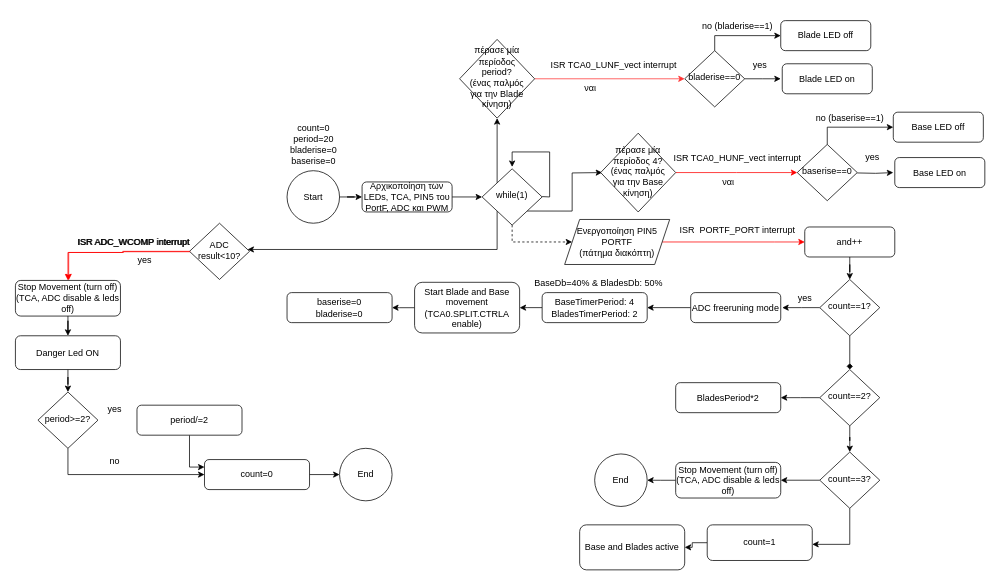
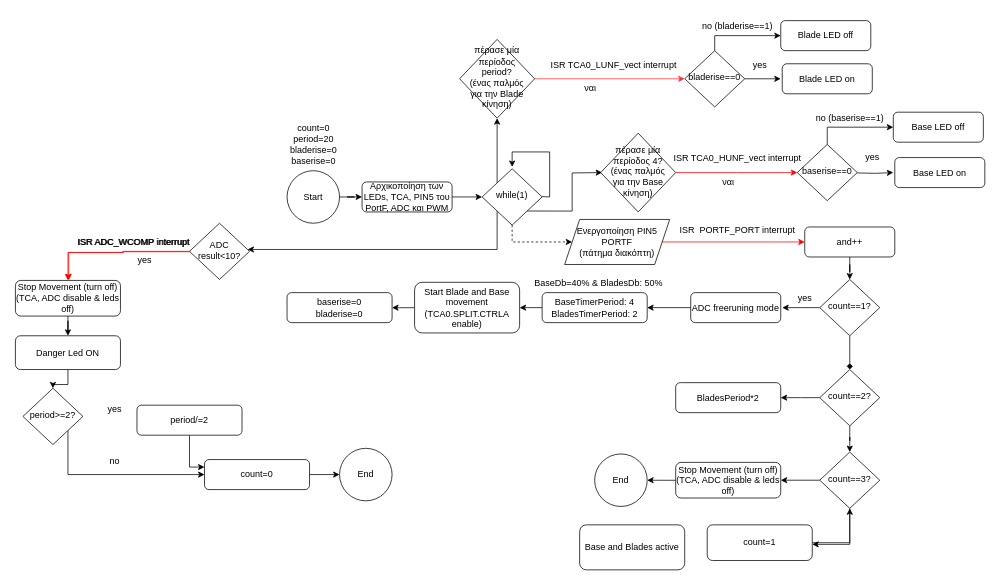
  <mxCell id="0" />
  <mxCell id="1" parent="0" />
  <mxCell id="2" style="edgeStyle=orthogonalEdgeStyle;rounded=0;orthogonalLoop=1;jettySize=auto;html=1;exitX=1;exitY=0.5;exitDx=0;exitDy=0;" edge="1" parent="1" source="3" target="9"><mxGeometry relative="1" as="geometry"><mxPoint x="702" y="262" as="targetPoint" /></mxGeometry></mxCell>
  <mxCell id="3" value="Αρχικοποίηση των LEDs, TCA, PIN5 του PortF, ADC και PWM" style="rounded=1;whiteSpace=wrap;html=1;fontSize=12;glass=0;strokeWidth=1;shadow=0;" vertex="1" parent="1"><mxGeometry x="482" y="242" width="120" height="40" as="geometry" /></mxCell>
  <mxCell id="4" style="edgeStyle=orthogonalEdgeStyle;rounded=0;orthogonalLoop=1;jettySize=auto;html=1;entryX=0;entryY=0.5;entryDx=0;entryDy=0;" edge="1" parent="1" source="5" target="3"><mxGeometry relative="1" as="geometry" /></mxCell>
  <mxCell id="5" value="Start" style="ellipse;whiteSpace=wrap;html=1;" vertex="1" parent="1"><mxGeometry x="382" y="227" width="70" height="70" as="geometry" /></mxCell>
  <mxCell id="6" style="edgeStyle=orthogonalEdgeStyle;rounded=0;orthogonalLoop=1;jettySize=auto;html=1;exitX=0;exitY=0;exitDx=0;exitDy=0;" edge="1" parent="1" source="9" target="43"><mxGeometry relative="1" as="geometry" /></mxCell>
  <mxCell id="7" style="edgeStyle=orthogonalEdgeStyle;rounded=0;orthogonalLoop=1;jettySize=auto;html=1;exitX=1;exitY=1;exitDx=0;exitDy=0;" edge="1" parent="1" source="9"><mxGeometry relative="1" as="geometry"><mxPoint x="802" y="229.5" as="targetPoint" /></mxGeometry></mxCell>
  <mxCell id="8" style="edgeStyle=orthogonalEdgeStyle;rounded=0;orthogonalLoop=1;jettySize=auto;html=1;exitX=0;exitY=1;exitDx=0;exitDy=0;" edge="1" parent="1" source="9" target="50"><mxGeometry relative="1" as="geometry"><Array as="points"><mxPoint x="662" y="332" /></Array></mxGeometry></mxCell>
  <mxCell id="9" value="while(1)" style="rhombus;whiteSpace=wrap;html=1;shadow=0;fontFamily=Helvetica;fontSize=12;align=center;strokeWidth=1;spacing=6;spacingTop=-4;" vertex="1" parent="1"><mxGeometry x="642" y="224.5" width="80" height="75" as="geometry" /></mxCell>
  <mxCell id="10" value="" style="endArrow=classic;html=1;rounded=0;" edge="1" parent="1"><mxGeometry width="50" height="50" relative="1" as="geometry"><mxPoint x="722" y="261.5" as="sourcePoint" /><mxPoint x="682" y="222" as="targetPoint" /><Array as="points"><mxPoint x="732" y="262" /><mxPoint x="732" y="202" /><mxPoint x="682" y="202" /></Array></mxGeometry></mxCell>
  <mxCell id="11" value="" style="endArrow=classic;html=1;rounded=0;dashed=1;" edge="1" parent="1"><mxGeometry width="50" height="50" relative="1" as="geometry"><mxPoint x="682" y="299.5" as="sourcePoint" /><mxPoint x="762" y="322" as="targetPoint" /><Array as="points"><mxPoint x="682" y="322" /></Array></mxGeometry></mxCell>
  <mxCell id="12" style="edgeStyle=orthogonalEdgeStyle;rounded=0;orthogonalLoop=1;jettySize=auto;html=1;strokeColor=#FF0000;" edge="1" parent="1" source="13"><mxGeometry relative="1" as="geometry"><mxPoint x="1072" y="322" as="targetPoint" /><Array as="points"><mxPoint x="1032" y="322" /><mxPoint x="1032" y="322" /></Array></mxGeometry></mxCell>
  <mxCell id="13" value="&lt;div&gt;Ενεργοποίηση PIN5 PORTF&lt;br&gt;&lt;/div&gt;&lt;div&gt;(πάτημα διακόπτη)&lt;br&gt;&lt;/div&gt;" style="shape=parallelogram;perimeter=parallelogramPerimeter;whiteSpace=wrap;html=1;fixedSize=1;" vertex="1" parent="1"><mxGeometry x="752" y="292" width="140" height="60" as="geometry" /></mxCell>
  <mxCell id="14" value="ISR&amp;nbsp; PORTF_PORT interrupt" style="text;html=1;align=center;verticalAlign=middle;resizable=0;points=[];autosize=1;strokeColor=none;fillColor=none;" vertex="1" parent="1"><mxGeometry x="892" y="292" width="180" height="30" as="geometry" /></mxCell>
  <mxCell id="15" value="" style="edgeStyle=orthogonalEdgeStyle;rounded=0;orthogonalLoop=1;jettySize=auto;html=1;" edge="1" parent="1" source="16" target="19"><mxGeometry relative="1" as="geometry" /></mxCell>
  <mxCell id="16" value="and++" style="rounded=1;whiteSpace=wrap;html=1;fontSize=12;glass=0;strokeWidth=1;shadow=0;" vertex="1" parent="1"><mxGeometry x="1072" y="302" width="120" height="40" as="geometry" /></mxCell>
  <mxCell id="17" style="edgeStyle=orthogonalEdgeStyle;rounded=0;orthogonalLoop=1;jettySize=auto;html=1;" edge="1" parent="1" source="19"><mxGeometry relative="1" as="geometry"><mxPoint x="1042" y="409.5" as="targetPoint" /></mxGeometry></mxCell>
  <mxCell id="18" value="" style="edgeStyle=orthogonalEdgeStyle;rounded=0;orthogonalLoop=1;jettySize=auto;html=1;endArrow=diamond;" edge="1" parent="1" source="19" target="23"><mxGeometry relative="1" as="geometry" /></mxCell>
  <mxCell id="19" value="count==1?" style="rhombus;whiteSpace=wrap;html=1;shadow=0;fontFamily=Helvetica;fontSize=12;align=center;strokeWidth=1;spacing=6;spacingTop=-4;" vertex="1" parent="1"><mxGeometry x="1092" y="372" width="80" height="75" as="geometry" /></mxCell>
  <mxCell id="20" value="yes" style="text;html=1;align=center;verticalAlign=middle;resizable=0;points=[];autosize=1;strokeColor=none;fillColor=none;" vertex="1" parent="1"><mxGeometry x="1052" y="382" width="40" height="30" as="geometry" /></mxCell>
  <mxCell id="21" value="" style="edgeStyle=orthogonalEdgeStyle;rounded=0;orthogonalLoop=1;jettySize=auto;html=1;" edge="1" parent="1" source="23" target="26"><mxGeometry relative="1" as="geometry" /></mxCell>
  <mxCell id="22" style="edgeStyle=orthogonalEdgeStyle;rounded=0;orthogonalLoop=1;jettySize=auto;html=1;" edge="1" parent="1" source="23"><mxGeometry relative="1" as="geometry"><mxPoint x="1040" y="529.5" as="targetPoint" /></mxGeometry></mxCell>
  <mxCell id="23" value="count==2?" style="rhombus;whiteSpace=wrap;html=1;shadow=0;fontFamily=Helvetica;fontSize=12;align=center;strokeWidth=1;spacing=6;spacingTop=-4;" vertex="1" parent="1"><mxGeometry x="1092" y="492" width="80" height="75" as="geometry" /></mxCell>
  <mxCell id="24" style="edgeStyle=orthogonalEdgeStyle;rounded=0;orthogonalLoop=1;jettySize=auto;html=1;entryX=1;entryY=0.5;entryDx=0;entryDy=0;" edge="1" parent="1" source="26" target="35"><mxGeometry relative="1" as="geometry"><mxPoint x="992" y="669.5" as="targetPoint" /></mxGeometry></mxCell>
  <mxCell id="25" style="edgeStyle=orthogonalEdgeStyle;rounded=0;orthogonalLoop=1;jettySize=auto;html=1;" edge="1" parent="1" source="26"><mxGeometry relative="1" as="geometry"><mxPoint x="1082" y="725" as="targetPoint" /><Array as="points"><mxPoint x="1132" y="725" /><mxPoint x="1103" y="725" /></Array></mxGeometry></mxCell>
  <mxCell id="26" value="count==3?" style="rhombus;whiteSpace=wrap;html=1;shadow=0;fontFamily=Helvetica;fontSize=12;align=center;strokeWidth=1;spacing=6;spacingTop=-4;" vertex="1" parent="1"><mxGeometry x="1092" y="602" width="80" height="75" as="geometry" /></mxCell>
  <mxCell id="27" style="edgeStyle=orthogonalEdgeStyle;rounded=0;orthogonalLoop=1;jettySize=auto;html=1;" edge="1" parent="1" source="28" target="30"><mxGeometry relative="1" as="geometry" /></mxCell>
  <mxCell id="28" value="ADC freeruning mode" style="rounded=1;whiteSpace=wrap;html=1;fontSize=12;glass=0;strokeWidth=1;shadow=0;" vertex="1" parent="1"><mxGeometry x="920" y="389.5" width="120" height="40" as="geometry" /></mxCell>
  <mxCell id="29" value="" style="edgeStyle=orthogonalEdgeStyle;rounded=0;orthogonalLoop=1;jettySize=auto;html=1;" edge="1" parent="1" source="30" target="37"><mxGeometry relative="1" as="geometry" /></mxCell>
  <mxCell id="30" value="&lt;div&gt;&lt;br&gt;&lt;/div&gt;&lt;div&gt;BaseTimerPeriod: 4&lt;br&gt;&lt;/div&gt;&lt;div&gt;BladesTimerPeriod: 2&lt;br&gt;&lt;/div&gt;&lt;div&gt;&lt;br&gt;&lt;/div&gt;" style="rounded=1;whiteSpace=wrap;html=1;fontSize=12;glass=0;strokeWidth=1;shadow=0;" vertex="1" parent="1"><mxGeometry x="722" y="389.5" width="140" height="40" as="geometry" /></mxCell>
  <mxCell id="31" value="BaseDb=40% &amp;amp; BladesDb: 50%" style="text;html=1;align=center;verticalAlign=middle;resizable=0;points=[];autosize=1;strokeColor=none;fillColor=none;" vertex="1" parent="1"><mxGeometry x="702" y="362" width="190" height="30" as="geometry" /></mxCell>
  <mxCell id="32" value="&lt;div&gt;baserise=0&lt;/div&gt;&lt;div&gt;bladerise=0&lt;br&gt;&lt;/div&gt;" style="rounded=1;whiteSpace=wrap;html=1;fontSize=12;glass=0;strokeWidth=1;shadow=0;" vertex="1" parent="1"><mxGeometry x="382" y="389.5" width="140" height="40" as="geometry" /></mxCell>
  <mxCell id="33" value="BladesPeriod*2" style="rounded=1;whiteSpace=wrap;html=1;fontSize=12;glass=0;strokeWidth=1;shadow=0;" vertex="1" parent="1"><mxGeometry x="900" y="509.5" width="140" height="40" as="geometry" /></mxCell>
  <mxCell id="34" value="" style="edgeStyle=orthogonalEdgeStyle;rounded=0;orthogonalLoop=1;jettySize=auto;html=1;" edge="1" parent="1" source="35" target="51"><mxGeometry relative="1" as="geometry" /></mxCell>
  <mxCell id="35" value="&lt;div&gt;Stop Movement (turn off)&lt;/div&gt;(TCA, ADC disable &amp;amp; leds off)" style="rounded=1;whiteSpace=wrap;html=1;fontSize=12;glass=0;strokeWidth=1;shadow=0;" vertex="1" parent="1"><mxGeometry x="900" y="615.75" width="140" height="47.5" as="geometry" /></mxCell>
  <mxCell id="36" value="" style="edgeStyle=orthogonalEdgeStyle;rounded=0;orthogonalLoop=1;jettySize=auto;html=1;" edge="1" parent="1" source="37" target="32"><mxGeometry relative="1" as="geometry" /></mxCell>
  <mxCell id="37" value="Start Blade and Base movement (TCA0.SPLIT.CTRLA enable)" style="rounded=1;whiteSpace=wrap;html=1;fontSize=12;glass=0;strokeWidth=1;shadow=0;" vertex="1" parent="1"><mxGeometry x="552" y="375.75" width="140" height="67.5" as="geometry" /></mxCell>
  <mxCell id="38" value="&lt;div&gt;count=0&lt;/div&gt;&lt;div&gt;period=20&lt;/div&gt;&lt;div&gt;bladerise=0&lt;/div&gt;&lt;div&gt;baserise=0&lt;br&gt;&lt;/div&gt;" style="text;html=1;align=center;verticalAlign=middle;resizable=0;points=[];autosize=1;strokeColor=none;fillColor=none;" vertex="1" parent="1"><mxGeometry x="377" y="157" width="80" height="70" as="geometry" /></mxCell>
- <mxCell id="39" style="edgeStyle=orthogonalEdgeStyle;rounded=0;orthogonalLoop=1;jettySize=auto;html=1;" edge="1" parent="1" source="40" target="41"><mxGeometry relative="1" as="geometry" /></mxCell>
+ <mxCell id="39" style="edgeStyle=orthogonalEdgeStyle;rounded=0;orthogonalLoop=1;jettySize=auto;html=1;" edge="1" parent="1" source="40" target="26"><mxGeometry relative="1" as="geometry" /></mxCell>
  <mxCell id="40" value="count=1" style="rounded=1;whiteSpace=wrap;html=1;fontSize=12;glass=0;strokeWidth=1;shadow=0;" vertex="1" parent="1"><mxGeometry x="942" y="699" width="140" height="47.5" as="geometry" /></mxCell>
  <mxCell id="41" value="Base and Blades active" style="rounded=1;whiteSpace=wrap;html=1;fontSize=12;glass=0;strokeWidth=1;shadow=0;" vertex="1" parent="1"><mxGeometry x="772" y="699" width="140" height="60" as="geometry" /></mxCell>
  <mxCell id="42" style="edgeStyle=orthogonalEdgeStyle;rounded=0;orthogonalLoop=1;jettySize=auto;html=1;strokeColor=#FF3333;" edge="1" parent="1" source="43" target="46"><mxGeometry relative="1" as="geometry" /></mxCell>
  <mxCell id="43" value="πέρασε μία περίοδος period?&lt;br&gt;&lt;div&gt;(ένας παλμός&lt;/div&gt;&lt;div&gt;για την Blade κίνηση)&lt;/div&gt;" style="rhombus;whiteSpace=wrap;html=1;shadow=0;fontFamily=Helvetica;fontSize=12;align=center;strokeWidth=1;spacing=6;spacingTop=-4;" vertex="1" parent="1"><mxGeometry x="612" y="52" width="100" height="105" as="geometry" /></mxCell>
  <mxCell id="44" style="edgeStyle=orthogonalEdgeStyle;rounded=0;orthogonalLoop=1;jettySize=auto;html=1;" edge="1" parent="1" source="46"><mxGeometry relative="1" as="geometry"><mxPoint x="1040" y="104.5" as="targetPoint" /></mxGeometry></mxCell>
  <mxCell id="45" style="edgeStyle=orthogonalEdgeStyle;rounded=0;orthogonalLoop=1;jettySize=auto;html=1;entryX=0;entryY=0.5;entryDx=0;entryDy=0;" edge="1" parent="1" source="46" target="74"><mxGeometry relative="1" as="geometry"><Array as="points"><mxPoint x="952" y="47" /></Array></mxGeometry></mxCell>
  <mxCell id="46" value="bladerise==0" style="rhombus;whiteSpace=wrap;html=1;shadow=0;fontFamily=Helvetica;fontSize=12;align=center;strokeWidth=1;spacing=6;spacingTop=-4;" vertex="1" parent="1"><mxGeometry x="912" y="67" width="80" height="75" as="geometry" /></mxCell>
  <mxCell id="47" style="edgeStyle=orthogonalEdgeStyle;rounded=0;orthogonalLoop=1;jettySize=auto;html=1;strokeColor=#FF0000;" edge="1" parent="1" source="48"><mxGeometry relative="1" as="geometry"><mxPoint x="1062" y="229.5" as="targetPoint" /></mxGeometry></mxCell>
  <mxCell id="48" value="πέρασε μία περίοδος 4?&lt;br&gt;&lt;div&gt;(ένας παλμός&lt;/div&gt;&lt;div&gt;για την Base κίνηση)&lt;/div&gt;" style="rhombus;whiteSpace=wrap;html=1;shadow=0;fontFamily=Helvetica;fontSize=12;align=center;strokeWidth=1;spacing=6;spacingTop=-4;" vertex="1" parent="1"><mxGeometry x="800" y="177" width="100" height="105" as="geometry" /></mxCell>
  <mxCell id="49" value="" style="edgeStyle=orthogonalEdgeStyle;rounded=0;orthogonalLoop=1;jettySize=auto;html=1;strokeColor=#FF0000;entryX=0.5;entryY=0;entryDx=0;entryDy=0;" edge="1" parent="1" source="50" target="60"><mxGeometry relative="1" as="geometry"><mxPoint x="72" y="335" as="targetPoint" /><Array as="points"><mxPoint x="163" y="335" /><mxPoint x="163" y="336" /><mxPoint x="90" y="336" /></Array></mxGeometry></mxCell>
  <mxCell id="50" value="ADC result&amp;lt;10?" style="rhombus;whiteSpace=wrap;html=1;shadow=0;fontFamily=Helvetica;fontSize=12;align=center;strokeWidth=1;spacing=6;spacingTop=-4;" vertex="1" parent="1"><mxGeometry x="252" y="297" width="80" height="75" as="geometry" /></mxCell>
  <mxCell id="51" value="End" style="ellipse;whiteSpace=wrap;html=1;" vertex="1" parent="1"><mxGeometry x="792" y="604.5" width="70" height="70" as="geometry" /></mxCell>
  <mxCell id="52" value="ναι" style="text;html=1;align=center;verticalAlign=middle;resizable=0;points=[];autosize=1;strokeColor=none;fillColor=none;" vertex="1" parent="1"><mxGeometry x="766" y="102" width="40" height="30" as="geometry" /></mxCell>
  <mxCell id="53" value="ISR TCA0_HUNF_vect interrupt" style="text;html=1;align=center;verticalAlign=middle;resizable=0;points=[];autosize=1;strokeColor=none;fillColor=none;" vertex="1" parent="1"><mxGeometry x="887" y="194.5" width="190" height="30" as="geometry" /></mxCell>
  <mxCell id="54" value="ISR TCA0_LUNF_vect interrupt" style="text;html=1;align=center;verticalAlign=middle;resizable=0;points=[];autosize=1;strokeColor=none;fillColor=none;" vertex="1" parent="1"><mxGeometry x="722" y="72" width="190" height="30" as="geometry" /></mxCell>
  <mxCell id="55" value="baserise==0" style="rhombus;whiteSpace=wrap;html=1;shadow=0;fontFamily=Helvetica;fontSize=12;align=center;strokeWidth=1;spacing=6;spacingTop=-4;" vertex="1" parent="1"><mxGeometry x="1062" y="192" width="80" height="75" as="geometry" /></mxCell>
  <mxCell id="56" value="ναι" style="text;html=1;align=center;verticalAlign=middle;resizable=0;points=[];autosize=1;strokeColor=none;fillColor=none;" vertex="1" parent="1"><mxGeometry x="950" y="227" width="40" height="30" as="geometry" /></mxCell>
  <mxCell id="57" value="yes" style="text;html=1;align=center;verticalAlign=middle;resizable=0;points=[];autosize=1;strokeColor=none;fillColor=none;" vertex="1" parent="1"><mxGeometry x="172" y="332" width="40" height="30" as="geometry" /></mxCell>
  <mxCell id="58" value="ISR ADC_WCOMP interrupt" style="text;html=1;align=center;verticalAlign=middle;resizable=0;points=[];autosize=1;strokeColor=none;fillColor=none;" vertex="1" parent="1"><mxGeometry x="92" y="307" width="170" height="30" as="geometry" /></mxCell>
  <mxCell id="59" style="edgeStyle=orthogonalEdgeStyle;rounded=0;orthogonalLoop=1;jettySize=auto;html=1;entryX=0.5;entryY=0;entryDx=0;entryDy=0;" edge="1" parent="1" source="60" target="67"><mxGeometry relative="1" as="geometry"><mxPoint x="90" y="448" as="targetPoint" /></mxGeometry></mxCell>
  <mxCell id="60" value="&lt;div&gt;Stop Movement (turn off)&lt;/div&gt;(TCA, ADC disable &amp;amp; leds off)" style="rounded=1;whiteSpace=wrap;html=1;fontSize=12;glass=0;strokeWidth=1;shadow=0;" vertex="1" parent="1"><mxGeometry x="20" y="373.25" width="140" height="47.5" as="geometry" /></mxCell>
  <mxCell id="61" value="End" style="ellipse;whiteSpace=wrap;html=1;" vertex="1" parent="1"><mxGeometry x="452" y="597" width="70" height="70" as="geometry" /></mxCell>
  <mxCell id="62" style="edgeStyle=orthogonalEdgeStyle;rounded=0;orthogonalLoop=1;jettySize=auto;html=1;entryX=0;entryY=0.5;entryDx=0;entryDy=0;" edge="1" parent="1" source="63" target="70"><mxGeometry relative="1" as="geometry"><mxPoint x="112" y="645" as="targetPoint" /><Array as="points"><mxPoint x="90" y="632" /></Array></mxGeometry></mxCell>
- <mxCell id="63" value="period&amp;gt;=2?" style="rhombus;whiteSpace=wrap;html=1;shadow=0;fontFamily=Helvetica;fontSize=12;align=center;strokeWidth=1;spacing=6;spacingTop=-4;" vertex="1" parent="1"><mxGeometry x="50" y="522" width="80" height="75" as="geometry" /></mxCell>
+ <mxCell id="63" value="period&amp;gt;=2?" style="rhombus;whiteSpace=wrap;html=1;shadow=0;fontFamily=Helvetica;fontSize=12;align=center;strokeWidth=1;spacing=6;spacingTop=-4;" vertex="1" parent="1"><mxGeometry x="30" y="517" width="80" height="75" as="geometry" /></mxCell>
  <mxCell id="64" style="edgeStyle=orthogonalEdgeStyle;rounded=0;orthogonalLoop=1;jettySize=auto;html=1;entryX=0;entryY=0.25;entryDx=0;entryDy=0;" edge="1" parent="1" source="65" target="70"><mxGeometry relative="1" as="geometry" /></mxCell>
  <mxCell id="65" value="&lt;div&gt;period/=2&lt;/div&gt;" style="rounded=1;whiteSpace=wrap;html=1;fontSize=12;glass=0;strokeWidth=1;shadow=0;" vertex="1" parent="1"><mxGeometry x="182" y="539.5" width="140" height="40" as="geometry" /></mxCell>
  <mxCell id="66" value="" style="edgeStyle=orthogonalEdgeStyle;rounded=0;orthogonalLoop=1;jettySize=auto;html=1;" edge="1" parent="1" source="67" target="63"><mxGeometry relative="1" as="geometry" /></mxCell>
  <mxCell id="67" value="Danger Led ON" style="rounded=1;whiteSpace=wrap;html=1;fontSize=12;glass=0;strokeWidth=1;shadow=0;" vertex="1" parent="1"><mxGeometry x="20" y="447" width="140" height="45" as="geometry" /></mxCell>
  <mxCell id="68" value="yes" style="text;html=1;align=center;verticalAlign=middle;resizable=0;points=[];autosize=1;strokeColor=none;fillColor=none;" vertex="1" parent="1"><mxGeometry x="132" y="530" width="40" height="30" as="geometry" /></mxCell>
  <mxCell id="69" value="" style="edgeStyle=orthogonalEdgeStyle;rounded=0;orthogonalLoop=1;jettySize=auto;html=1;" edge="1" parent="1" source="70" target="61"><mxGeometry relative="1" as="geometry" /></mxCell>
  <mxCell id="70" value="count=0" style="rounded=1;whiteSpace=wrap;html=1;fontSize=12;glass=0;strokeWidth=1;shadow=0;" vertex="1" parent="1"><mxGeometry x="272" y="612" width="140" height="40" as="geometry" /></mxCell>
  <mxCell id="71" value="no" style="text;html=1;align=center;verticalAlign=middle;resizable=0;points=[];autosize=1;strokeColor=none;fillColor=none;" vertex="1" parent="1"><mxGeometry x="132" y="600" width="40" height="30" as="geometry" /></mxCell>
  <mxCell id="72" value="Blade LED on" style="rounded=1;whiteSpace=wrap;html=1;fontSize=12;glass=0;strokeWidth=1;shadow=0;" vertex="1" parent="1"><mxGeometry x="1042" y="84.5" width="120" height="40" as="geometry" /></mxCell>
  <mxCell id="73" value="yes" style="text;html=1;align=center;verticalAlign=middle;resizable=0;points=[];autosize=1;strokeColor=none;fillColor=none;" vertex="1" parent="1"><mxGeometry x="992" y="72" width="40" height="30" as="geometry" /></mxCell>
  <mxCell id="74" value="Blade LED off" style="rounded=1;whiteSpace=wrap;html=1;fontSize=12;glass=0;strokeWidth=1;shadow=0;" vertex="1" parent="1"><mxGeometry x="1040" y="27" width="120" height="40" as="geometry" /></mxCell>
  <mxCell id="75" value="no (bladerise==1)" style="text;html=1;align=center;verticalAlign=middle;resizable=0;points=[];autosize=1;strokeColor=none;fillColor=none;" vertex="1" parent="1"><mxGeometry x="922" y="20" width="120" height="30" as="geometry" /></mxCell>
  <mxCell id="76" style="edgeStyle=orthogonalEdgeStyle;rounded=0;orthogonalLoop=1;jettySize=auto;html=1;" edge="1" parent="1"><mxGeometry relative="1" as="geometry"><mxPoint x="1142" y="230" as="sourcePoint" /><mxPoint x="1190" y="229.5" as="targetPoint" /></mxGeometry></mxCell>
  <mxCell id="77" value="no (baserise==1)" style="text;html=1;align=center;verticalAlign=middle;resizable=0;points=[];autosize=1;strokeColor=none;fillColor=none;" vertex="1" parent="1"><mxGeometry x="1077" y="142" width="110" height="30" as="geometry" /></mxCell>
  <mxCell id="78" style="edgeStyle=orthogonalEdgeStyle;rounded=0;orthogonalLoop=1;jettySize=auto;html=1;entryX=0;entryY=0.5;entryDx=0;entryDy=0;exitX=0.5;exitY=0;exitDx=0;exitDy=0;" edge="1" parent="1" source="55" target="80"><mxGeometry relative="1" as="geometry"><mxPoint x="1102" y="189" as="sourcePoint" /><Array as="points"><mxPoint x="1102" y="169" /></Array></mxGeometry></mxCell>
  <mxCell id="79" value="yes" style="text;html=1;align=center;verticalAlign=middle;resizable=0;points=[];autosize=1;strokeColor=none;fillColor=none;" vertex="1" parent="1"><mxGeometry x="1142" y="194" width="40" height="30" as="geometry" /></mxCell>
  <mxCell id="80" value="Base LED off" style="rounded=1;whiteSpace=wrap;html=1;fontSize=12;glass=0;strokeWidth=1;shadow=0;" vertex="1" parent="1"><mxGeometry x="1190" y="149" width="120" height="40" as="geometry" /></mxCell>
  <mxCell id="81" value="Base LED on" style="rounded=1;whiteSpace=wrap;html=1;fontSize=12;glass=0;strokeWidth=1;shadow=0;" vertex="1" parent="1"><mxGeometry x="1192" y="209.5" width="120" height="40" as="geometry" /></mxCell>
  <mxCell id="82" value="ISR ADC_WCOMP interrupt" style="text;html=1;align=center;verticalAlign=middle;resizable=0;points=[];autosize=1;strokeColor=none;fillColor=none;" vertex="1" parent="1"><mxGeometry x="93" y="307" width="170" height="30" as="geometry" /></mxCell>
  <mxCell id="83" value="" style="edgeStyle=orthogonalEdgeStyle;rounded=0;orthogonalLoop=1;jettySize=auto;html=1;strokeColor=#FF0000;entryX=0.5;entryY=0;entryDx=0;entryDy=0;" edge="1" parent="1"><mxGeometry relative="1" as="geometry"><mxPoint x="91" y="373" as="targetPoint" /><Array as="points"><mxPoint x="164" y="335" /><mxPoint x="164" y="336" /><mxPoint x="91" y="336" /></Array><mxPoint x="253" y="335" as="sourcePoint" /></mxGeometry></mxCell>
